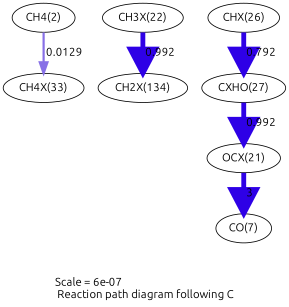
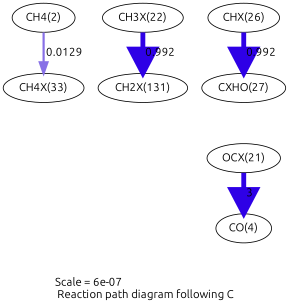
  digraph {
    fontname=Ubuntu
    label="Scale = 6e-07\l Reaction path diagram following C"
    node [fontname=Ubuntu]
    edge [arrowsize=3 color="0.7, 1.49, 0.9" fontname=Ubuntu penwidth=5.99]
    n1 [label="CH4(2)"]
    n2 [label="CH4X(33)"]
    n3 [label="CH3X(22)"]
-   n4 [label="CH2X(134)"]
+   n4 [label="CH2X(131)"]
    n5 [label="CHX(26)"]
    n6 [label="CXHO(27)"]
    n7 [label="OCX(21)"]
-   n8 [label="CO(7)"]
+   n8 [label="CO(4)"]
    n1 -> n2 [arrowsize=1.36 color="0.7, 0.513, 0.9" label=" 0.0129" penwidth=2.72]
    n3 -> n4 [label=" 0.992"]
-   n5 -> n6 [label=" 0.792"]
-   n6 -> n7 [label=" 0.992"]
+   n5 -> n6 [label=" 0.992"]
    n7 -> n8 [color="0.7, 1.5, 0.9" label=" 3" penwidth=6]
  }
